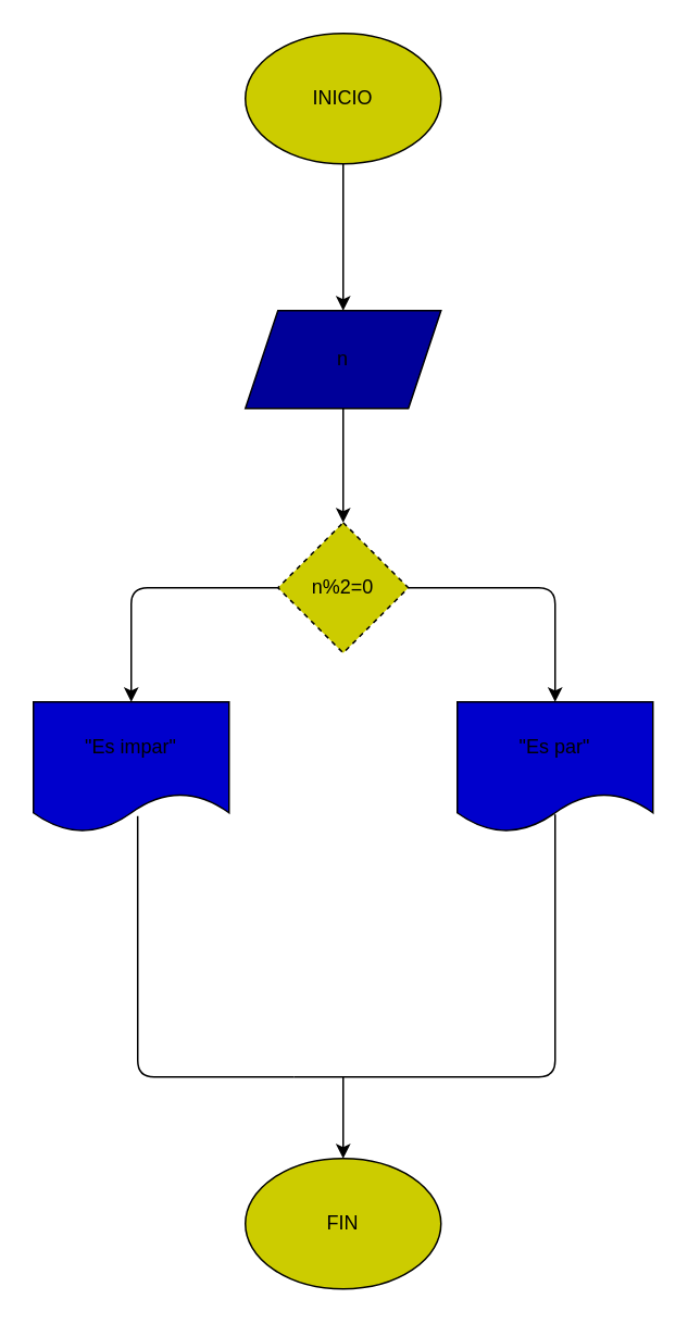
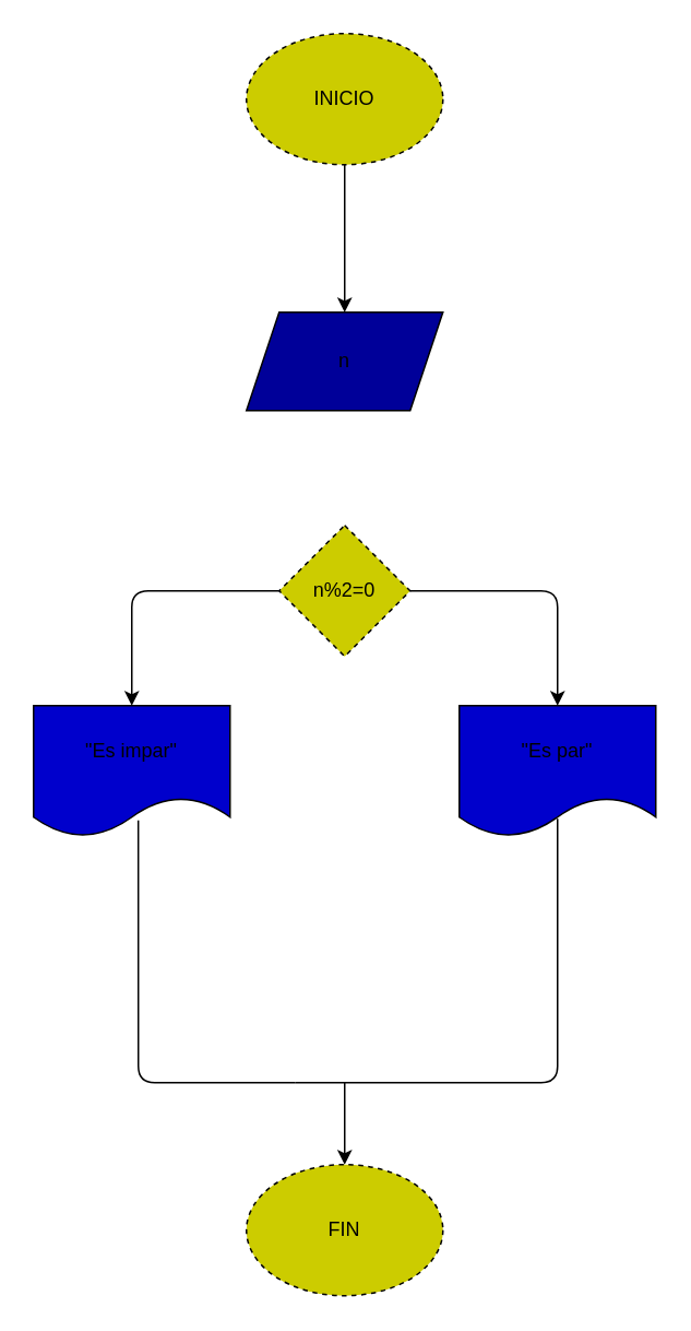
  <mxCell id="0" />
  <mxCell id="1" parent="0" />
  <mxCell id="2" value="" style="edgeStyle=none;html=1;" edge="1" parent="1" source="3" target="5"><mxGeometry relative="1" as="geometry" /></mxCell>
- <mxCell id="3" value="INICIO" style="ellipse;whiteSpace=wrap;html=1;fillColor=#CCCC00;" vertex="1" parent="1"><mxGeometry x="150" y="20" width="120" height="80" as="geometry" /></mxCell>
- <mxCell id="4" value="" style="edgeStyle=none;html=1;" edge="1" parent="1" source="5" target="8"><mxGeometry relative="1" as="geometry" /></mxCell>
+ <mxCell id="3" value="INICIO" style="ellipse;whiteSpace=wrap;html=1;fillColor=#CCCC00;dashed=1;" vertex="1" parent="1"><mxGeometry x="150" y="20" width="120" height="80" as="geometry" /></mxCell>
  <mxCell id="5" value="n" style="shape=parallelogram;perimeter=parallelogramPerimeter;whiteSpace=wrap;html=1;fixedSize=1;fillColor=#000099;" vertex="1" parent="1"><mxGeometry x="150" y="190" width="120" height="60" as="geometry" /></mxCell>
  <mxCell id="6" value="" style="edgeStyle=none;html=1;" edge="1" parent="1" source="8" target="10"><mxGeometry relative="1" as="geometry"><Array as="points"><mxPoint x="340" y="360" /></Array></mxGeometry></mxCell>
  <mxCell id="7" value="" style="edgeStyle=none;html=1;" edge="1" parent="1" source="8" target="12"><mxGeometry relative="1" as="geometry"><Array as="points"><mxPoint x="80" y="360" /></Array></mxGeometry></mxCell>
  <mxCell id="8" value="n%2=0" style="rhombus;whiteSpace=wrap;html=1;fillColor=#CCCC00;dashed=1;" vertex="1" parent="1"><mxGeometry x="170" y="320" width="80" height="80" as="geometry" /></mxCell>
  <mxCell id="9" style="edgeStyle=none;html=1;strokeColor=default;endArrow=none;endFill=0;exitX=0.5;exitY=0.863;exitDx=0;exitDy=0;exitPerimeter=0;" edge="1" parent="1" source="10"><mxGeometry relative="1" as="geometry"><mxPoint x="180" y="660" as="targetPoint" /><Array as="points"><mxPoint x="340" y="660" /></Array></mxGeometry></mxCell>
  <mxCell id="10" value="&quot;Es par&quot;" style="shape=document;whiteSpace=wrap;html=1;boundedLbl=1;fillColor=#0000CC;" vertex="1" parent="1"><mxGeometry x="280" y="430" width="120" height="80" as="geometry" /></mxCell>
  <mxCell id="11" style="edgeStyle=none;html=1;endArrow=none;endFill=0;exitX=0.533;exitY=0.875;exitDx=0;exitDy=0;exitPerimeter=0;" edge="1" parent="1" source="12"><mxGeometry relative="1" as="geometry"><mxPoint x="180" y="660" as="targetPoint" /><Array as="points"><mxPoint x="84" y="660" /></Array></mxGeometry></mxCell>
  <mxCell id="12" value="&quot;Es impar&quot;" style="shape=document;whiteSpace=wrap;html=1;boundedLbl=1;fillColor=#0000CC;" vertex="1" parent="1"><mxGeometry x="20" y="430" width="120" height="80" as="geometry" /></mxCell>
  <mxCell id="13" value="" style="endArrow=classic;html=1;strokeColor=default;" edge="1" parent="1" target="14"><mxGeometry width="50" height="50" relative="1" as="geometry"><mxPoint x="210" y="660" as="sourcePoint" /><mxPoint x="210" y="750" as="targetPoint" /></mxGeometry></mxCell>
- <mxCell id="14" value="FIN" style="ellipse;whiteSpace=wrap;html=1;fillColor=#CCCC00;" vertex="1" parent="1"><mxGeometry x="150" y="710" width="120" height="80" as="geometry" /></mxCell>
+ <mxCell id="14" value="FIN" style="ellipse;whiteSpace=wrap;html=1;fillColor=#CCCC00;dashed=1;" vertex="1" parent="1"><mxGeometry x="150" y="710" width="120" height="80" as="geometry" /></mxCell>
